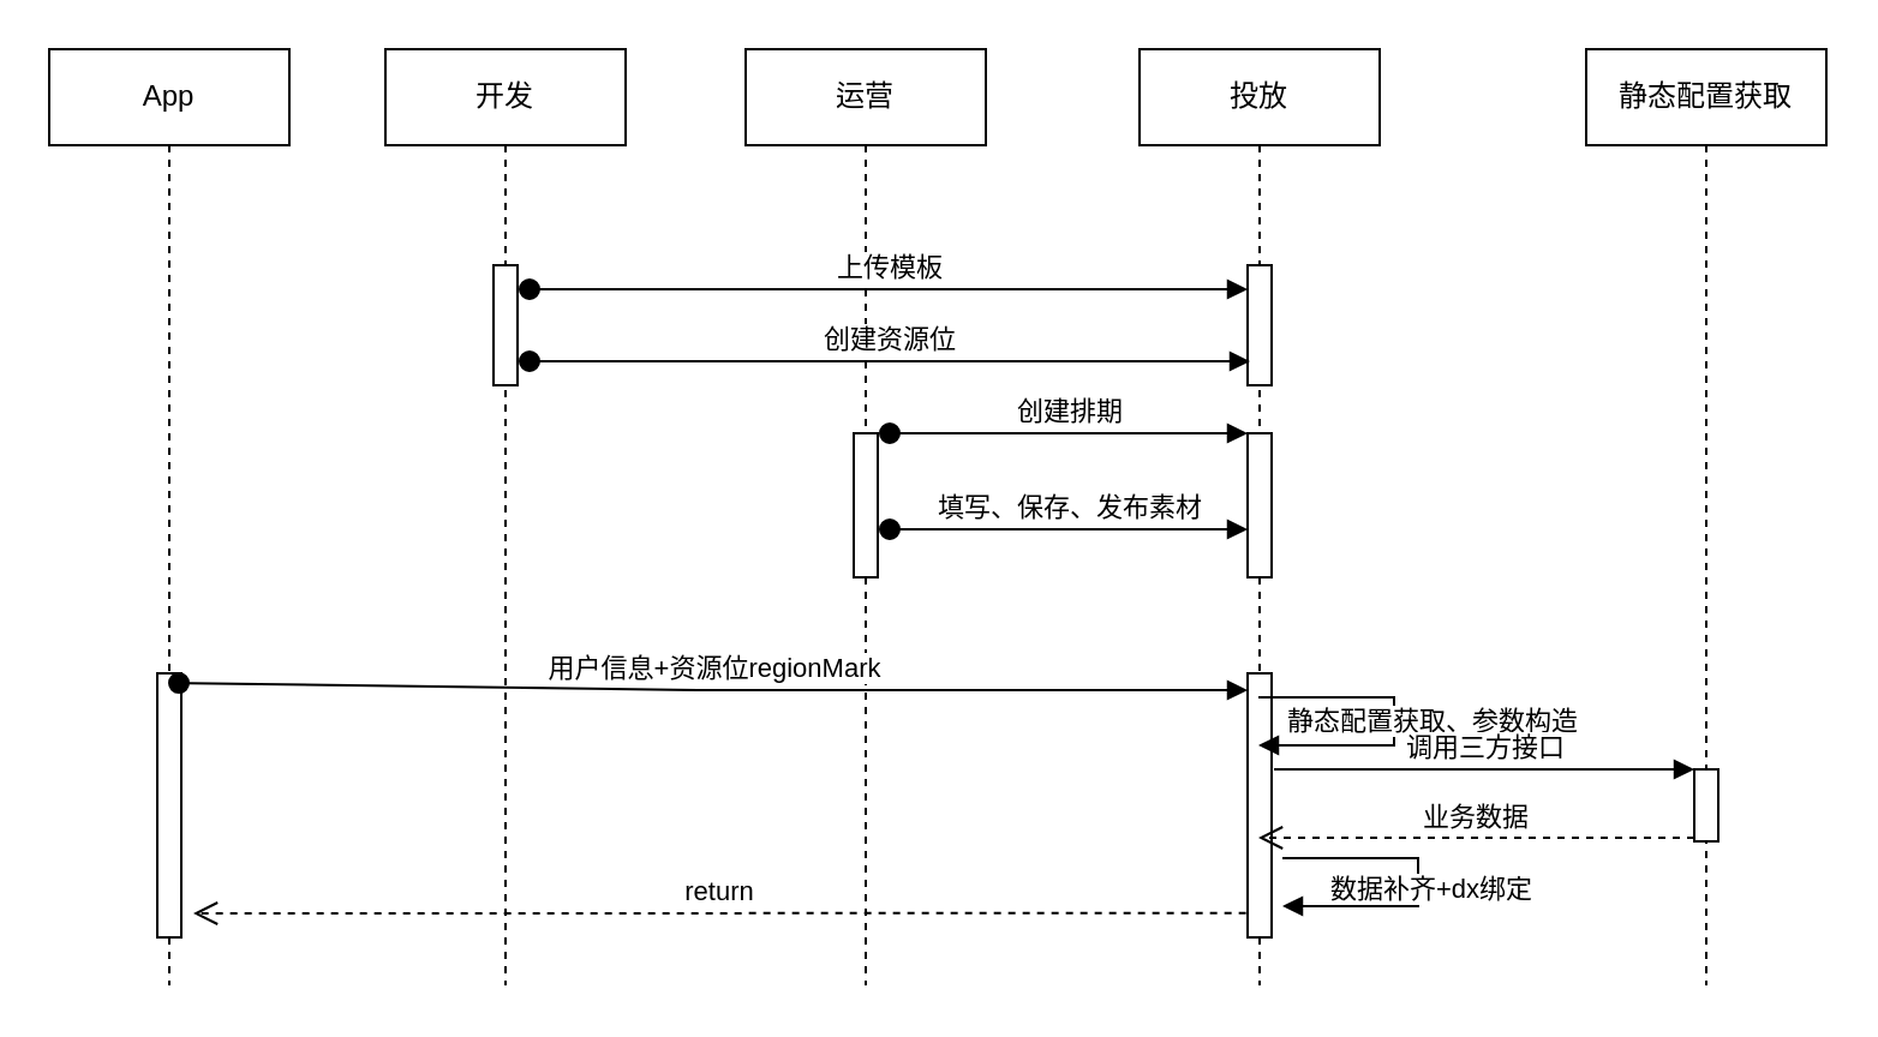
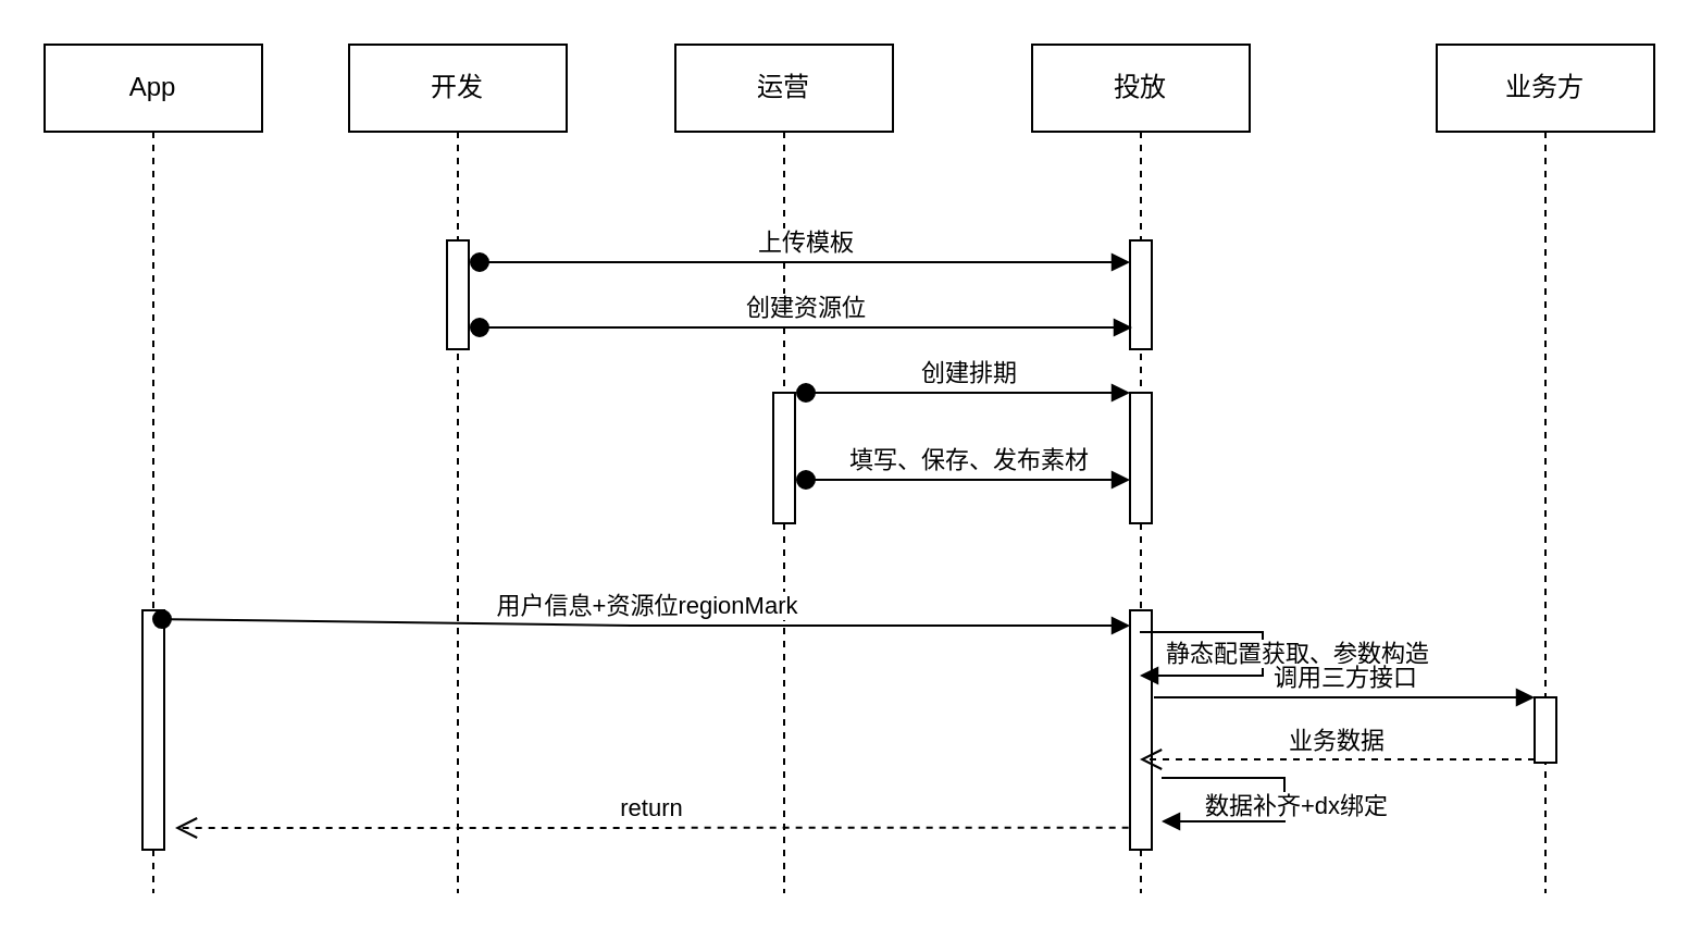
  <mxCell id="0" />
  <mxCell id="1" parent="0" />
  <mxCell id="2" value="开发" style="shape=umlLifeline;perimeter=lifelinePerimeter;whiteSpace=wrap;html=1;container=1;collapsible=0;recursiveResize=0;outlineConnect=0;" vertex="1" parent="1"><mxGeometry x="160" y="20" width="100" height="390" as="geometry" /></mxCell>
  <mxCell id="3" value="" style="html=1;points=[];perimeter=orthogonalPerimeter;" vertex="1" parent="2"><mxGeometry x="45" y="90" width="10" height="50" as="geometry" /></mxCell>
  <mxCell id="4" value="运营" style="shape=umlLifeline;perimeter=lifelinePerimeter;whiteSpace=wrap;html=1;container=1;collapsible=0;recursiveResize=0;outlineConnect=0;" vertex="1" parent="1"><mxGeometry x="310" y="20" width="100" height="390" as="geometry" /></mxCell>
  <mxCell id="5" value="" style="html=1;points=[];perimeter=orthogonalPerimeter;" vertex="1" parent="4"><mxGeometry x="45" y="160" width="10" height="60" as="geometry" /></mxCell>
  <mxCell id="6" value="投放" style="shape=umlLifeline;perimeter=lifelinePerimeter;whiteSpace=wrap;html=1;container=1;collapsible=0;recursiveResize=0;outlineConnect=0;" vertex="1" parent="1"><mxGeometry x="474" y="20" width="100" height="390" as="geometry" /></mxCell>
  <mxCell id="7" value="" style="html=1;points=[];perimeter=orthogonalPerimeter;" vertex="1" parent="6"><mxGeometry x="45" y="90" width="10" height="50" as="geometry" /></mxCell>
  <mxCell id="8" value="" style="html=1;points=[];perimeter=orthogonalPerimeter;" vertex="1" parent="6"><mxGeometry x="45" y="160" width="10" height="60" as="geometry" /></mxCell>
  <mxCell id="9" value="" style="html=1;points=[];perimeter=orthogonalPerimeter;" vertex="1" parent="6"><mxGeometry x="45" y="260" width="10" height="110" as="geometry" /></mxCell>
- <mxCell id="10" value="静态配置获取" style="shape=umlLifeline;perimeter=lifelinePerimeter;whiteSpace=wrap;html=1;container=1;collapsible=0;recursiveResize=0;outlineConnect=0;" vertex="1" parent="1"><mxGeometry x="660" y="20" width="100" height="390" as="geometry" /></mxCell>
+ <mxCell id="10" value="业务方" style="shape=umlLifeline;perimeter=lifelinePerimeter;whiteSpace=wrap;html=1;container=1;collapsible=0;recursiveResize=0;outlineConnect=0;" vertex="1" parent="1"><mxGeometry x="660" y="20" width="100" height="390" as="geometry" /></mxCell>
  <mxCell id="11" value="" style="html=1;points=[];perimeter=orthogonalPerimeter;" vertex="1" parent="10"><mxGeometry x="45" y="300" width="10" height="30" as="geometry" /></mxCell>
  <mxCell id="12" value="上传模板" style="html=1;verticalAlign=bottom;startArrow=oval;endArrow=block;startSize=8;" edge="1" target="7" parent="1"><mxGeometry relative="1" as="geometry"><mxPoint x="220" y="120" as="sourcePoint" /><Array as="points"><mxPoint x="370" y="120" /></Array></mxGeometry></mxCell>
  <mxCell id="13" value="创建资源位" style="html=1;verticalAlign=bottom;startArrow=oval;endArrow=block;startSize=8;" edge="1" parent="1"><mxGeometry relative="1" as="geometry"><mxPoint x="220" y="150" as="sourcePoint" /><mxPoint x="520" y="150" as="targetPoint" /><Array as="points"><mxPoint x="375" y="150" /></Array></mxGeometry></mxCell>
  <mxCell id="14" value="创建排期" style="html=1;verticalAlign=bottom;startArrow=oval;endArrow=block;startSize=8;" edge="1" target="8" parent="1"><mxGeometry relative="1" as="geometry"><mxPoint x="370" y="180" as="sourcePoint" /></mxGeometry></mxCell>
  <mxCell id="15" value="填写、保存、发布素材" style="html=1;verticalAlign=bottom;startArrow=oval;endArrow=block;startSize=8;" edge="1" parent="1"><mxGeometry relative="1" as="geometry"><mxPoint x="370" y="220" as="sourcePoint" /><mxPoint x="519" y="220" as="targetPoint" /></mxGeometry></mxCell>
  <mxCell id="16" value="App" style="shape=umlLifeline;perimeter=lifelinePerimeter;whiteSpace=wrap;html=1;container=1;collapsible=0;recursiveResize=0;outlineConnect=0;" vertex="1" parent="1"><mxGeometry x="20" y="20" width="100" height="390" as="geometry" /></mxCell>
  <mxCell id="17" value="" style="html=1;points=[];perimeter=orthogonalPerimeter;" vertex="1" parent="16"><mxGeometry x="45" y="260" width="10" height="110" as="geometry" /></mxCell>
  <mxCell id="18" value="用户信息+资源位regionMark" style="html=1;verticalAlign=bottom;startArrow=oval;endArrow=block;startSize=8;exitX=1.4;exitY=0.088;exitDx=0;exitDy=0;exitPerimeter=0;" edge="1" parent="1"><mxGeometry relative="1" as="geometry"><mxPoint x="74" y="284.04" as="sourcePoint" /><mxPoint x="519" y="287" as="targetPoint" /><Array as="points"><mxPoint x="290" y="287" /></Array></mxGeometry></mxCell>
  <mxCell id="19" value="静态配置获取、参数构造" style="edgeStyle=orthogonalEdgeStyle;html=1;align=left;spacingLeft=2;endArrow=block;rounded=0;" edge="1" target="6" parent="1" source="6"><mxGeometry x="0.902" y="-10" relative="1" as="geometry"><mxPoint x="600" y="310" as="sourcePoint" /><Array as="points"><mxPoint x="580" y="290" /><mxPoint x="580" y="310" /></Array><mxPoint x="470" y="380" as="targetPoint" /><mxPoint x="1" as="offset" /></mxGeometry></mxCell>
  <mxCell id="20" value="调用三方接口" style="html=1;verticalAlign=bottom;endArrow=block;entryX=0;entryY=0;" edge="1" target="11" parent="1"><mxGeometry relative="1" as="geometry"><mxPoint x="530" y="320" as="sourcePoint" /><Array as="points"><mxPoint x="610" y="320" /></Array></mxGeometry></mxCell>
  <mxCell id="21" value="业务数据" style="html=1;verticalAlign=bottom;endArrow=open;dashed=1;endSize=8;exitX=0;exitY=0.95;" edge="1" source="11" parent="1" target="6"><mxGeometry relative="1" as="geometry"><mxPoint x="635" y="386" as="targetPoint" /></mxGeometry></mxCell>
  <mxCell id="22" value="数据补齐+dx绑定" style="edgeStyle=orthogonalEdgeStyle;html=1;align=left;spacingLeft=2;endArrow=block;rounded=0;" edge="1" parent="1"><mxGeometry x="0.752" y="-7" relative="1" as="geometry"><mxPoint x="533.5" y="357" as="sourcePoint" /><Array as="points"><mxPoint x="590" y="357" /><mxPoint x="590" y="377" /></Array><mxPoint x="533.5" y="377" as="targetPoint" /><mxPoint as="offset" /></mxGeometry></mxCell>
  <mxCell id="23" value="return" style="html=1;verticalAlign=bottom;endArrow=open;dashed=1;endSize=8;exitX=-0.067;exitY=0.908;exitDx=0;exitDy=0;exitPerimeter=0;" edge="1" parent="1" source="9"><mxGeometry relative="1" as="geometry"><mxPoint x="510" y="380" as="sourcePoint" /><mxPoint x="80" y="380" as="targetPoint" /></mxGeometry></mxCell>
